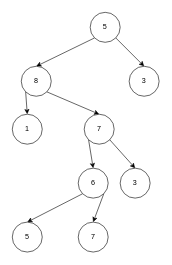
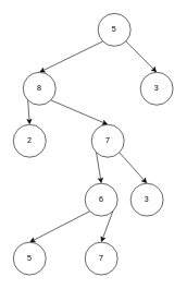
  <mxCell id="0" />
  <mxCell id="1" parent="0" />
- <mxCell id="2" value="1" style="ellipse;whiteSpace=wrap;html=1;" vertex="1" parent="1"><mxGeometry x="20" y="190" width="50" height="50" as="geometry" /></mxCell>
+ <mxCell id="2" value="2" style="ellipse;whiteSpace=wrap;html=1;" vertex="1" parent="1"><mxGeometry x="20" y="190" width="50" height="50" as="geometry" /></mxCell>
  <mxCell id="3" style="rounded=0;orthogonalLoop=1;jettySize=auto;html=1;exitX=1;exitY=1;exitDx=0;exitDy=0;entryX=0.5;entryY=0;entryDx=0;entryDy=0;" edge="1" parent="1" source="5" target="17"><mxGeometry relative="1" as="geometry" /></mxCell>
  <mxCell id="4" style="rounded=0;orthogonalLoop=1;jettySize=auto;html=1;exitX=0;exitY=1;exitDx=0;exitDy=0;entryX=0.5;entryY=0;entryDx=0;entryDy=0;" edge="1" parent="1" source="5" target="8"><mxGeometry relative="1" as="geometry" /></mxCell>
  <mxCell id="5" value="5" style="ellipse;whiteSpace=wrap;html=1;" vertex="1" parent="1"><mxGeometry x="150" y="20" width="50" height="50" as="geometry" /></mxCell>
  <mxCell id="6" style="rounded=0;orthogonalLoop=1;jettySize=auto;html=1;exitX=0;exitY=1;exitDx=0;exitDy=0;entryX=0.5;entryY=0;entryDx=0;entryDy=0;" edge="1" parent="1" source="8" target="2"><mxGeometry relative="1" as="geometry" /></mxCell>
  <mxCell id="7" style="rounded=0;orthogonalLoop=1;jettySize=auto;html=1;exitX=1;exitY=1;exitDx=0;exitDy=0;entryX=0.5;entryY=0;entryDx=0;entryDy=0;" edge="1" parent="1" source="8" target="10"><mxGeometry relative="1" as="geometry" /></mxCell>
  <mxCell id="8" value="8" style="ellipse;whiteSpace=wrap;html=1;" vertex="1" parent="1"><mxGeometry x="35" y="110" width="50" height="50" as="geometry" /></mxCell>
  <mxCell id="9" style="rounded=0;orthogonalLoop=1;jettySize=auto;html=1;exitX=0;exitY=1;exitDx=0;exitDy=0;entryX=0.5;entryY=0;entryDx=0;entryDy=0;" edge="1" parent="1" source="10" target="13"><mxGeometry relative="1" as="geometry" /></mxCell>
  <mxCell id="10" value="7" style="ellipse;whiteSpace=wrap;html=1;" vertex="1" parent="1"><mxGeometry x="140" y="190" width="50" height="50" as="geometry" /></mxCell>
  <mxCell id="11" style="rounded=0;orthogonalLoop=1;jettySize=auto;html=1;exitX=0;exitY=1;exitDx=0;exitDy=0;entryX=0.5;entryY=0;entryDx=0;entryDy=0;" edge="1" parent="1" source="13" target="14"><mxGeometry relative="1" as="geometry" /></mxCell>
  <mxCell id="12" style="rounded=0;orthogonalLoop=1;jettySize=auto;html=1;exitX=1;exitY=1;exitDx=0;exitDy=0;entryX=0.5;entryY=0;entryDx=0;entryDy=0;" edge="1" parent="1" source="13" target="15"><mxGeometry relative="1" as="geometry" /></mxCell>
  <mxCell id="13" value="6" style="ellipse;whiteSpace=wrap;html=1;" vertex="1" parent="1"><mxGeometry x="130" y="280" width="50" height="50" as="geometry" /></mxCell>
  <mxCell id="14" value="5" style="ellipse;whiteSpace=wrap;html=1;" vertex="1" parent="1"><mxGeometry x="20" y="370" width="50" height="50" as="geometry" /></mxCell>
  <mxCell id="15" value="7" style="ellipse;whiteSpace=wrap;html=1;" vertex="1" parent="1"><mxGeometry x="130" y="370" width="50" height="50" as="geometry" /></mxCell>
  <mxCell id="16" value="3" style="ellipse;whiteSpace=wrap;html=1;" vertex="1" parent="1"><mxGeometry x="200" y="280" width="50" height="50" as="geometry" /></mxCell>
  <mxCell id="17" value="3" style="ellipse;whiteSpace=wrap;html=1;" vertex="1" parent="1"><mxGeometry x="215" y="110" width="50" height="50" as="geometry" /></mxCell>
  <mxCell id="18" style="rounded=0;orthogonalLoop=1;jettySize=auto;html=1;exitX=1;exitY=1;exitDx=0;exitDy=0;entryX=0.5;entryY=0;entryDx=0;entryDy=0;" edge="1" parent="1" source="10" target="16"><mxGeometry relative="1" as="geometry" /></mxCell>
